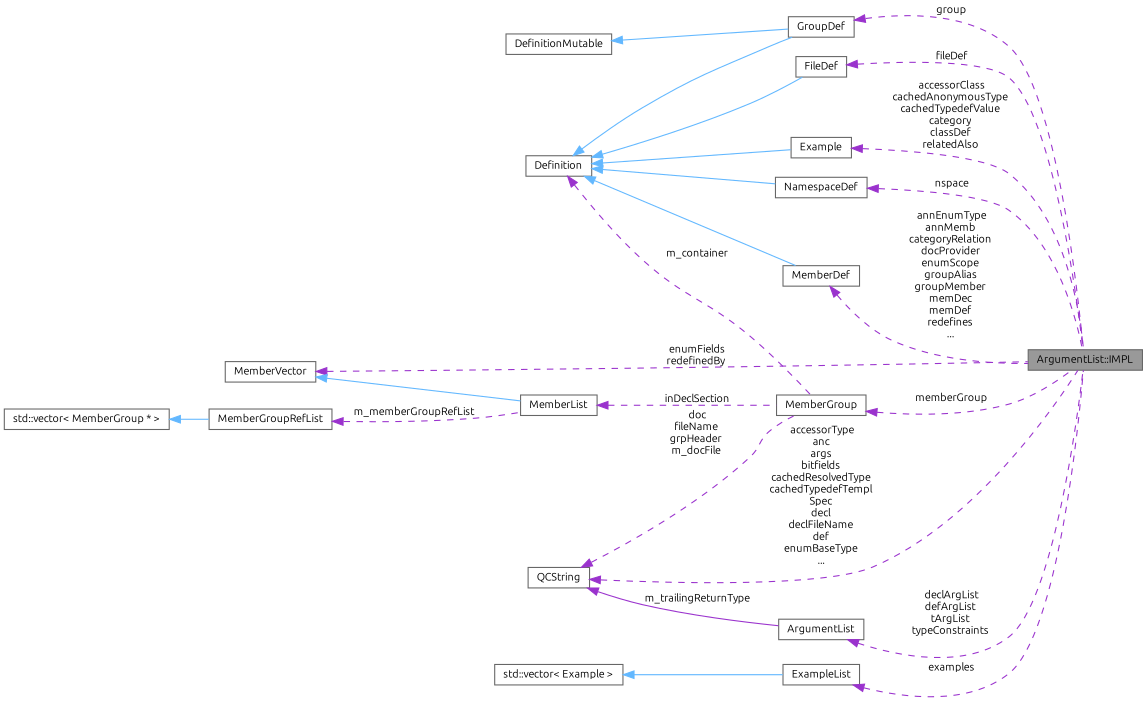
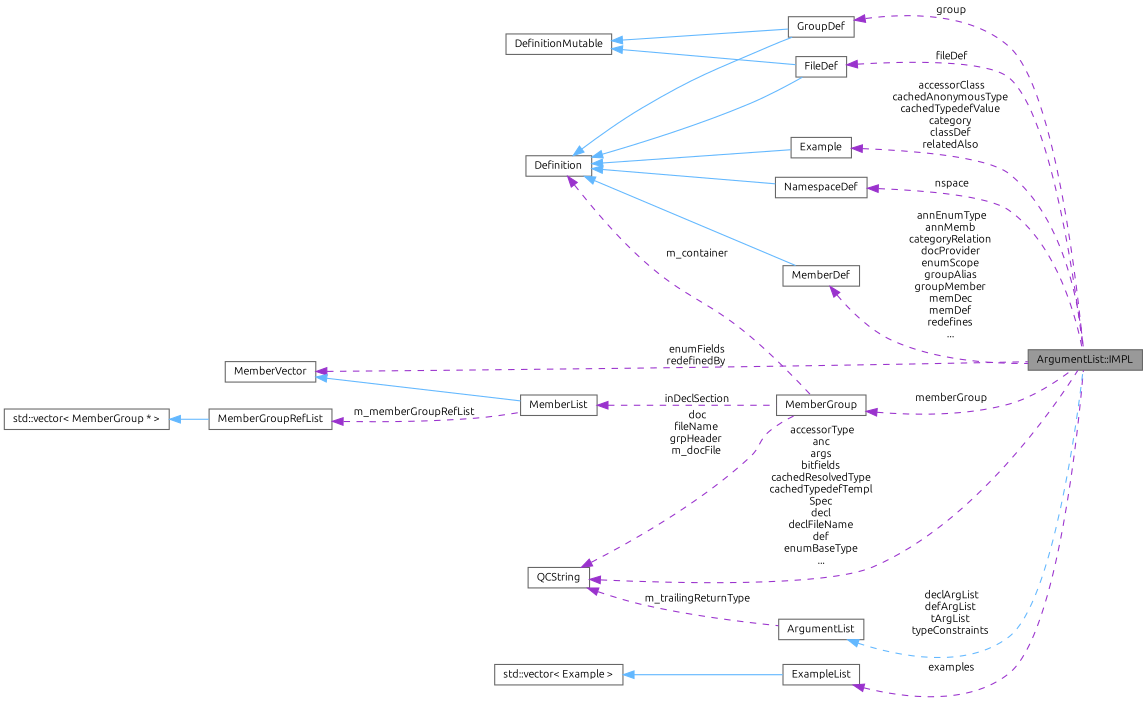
  digraph {
    fontname=Ubuntu
    rankdir=LR
    node [color=gray40 fillcolor=white fontname=Ubuntu fontsize=10 shape=box style=filled]
    edge [color=darkorchid3 dir=back fontname=Ubuntu fontsize=10 labelfontname=Helvetica labelfontsize=10 style=dashed]
    n1 [fillcolor=grey60 fontcolor=black height=0.2 label="ArgumentList::IMPL" width=0.4]
    n2 [height=0.2 label=Example width=0.4]
    n3 [height=0.2 label=Definition width=0.4]
    n4 [height=0.2 label=FileDef width=0.4]
    n5 [height=0.2 label=NamespaceDef width=0.4]
    n6 [height=0.2 label=MemberDef width=0.4]
    n7 [height=0.2 label=MemberGroup width=0.4]
    n8 [height=0.2 label=GroupDef width=0.4]
    n9 [height=0.2 label=DefinitionMutable width=0.4]
    n10 [height=0.2 label=MemberVector width=0.4]
    n11 [height=0.2 label=MemberList width=0.4]
    n12 [height=0.2 label=ExampleList width=0.4]
    n13 [height=0.2 label="std::vector\< Example \>" width=0.4]
    n14 [height=0.2 label=QCString width=0.4]
    n15 [height=0.2 label=ArgumentList width=0.4]
    n16 [height=0.2 label=MemberGroupRefList width=0.4]
    n17 [height=0.2 label="std::vector\< MemberGroup * \>" width=0.4]
    n2 -> n1 [label=" accessorClass\ncachedAnonymousType\ncachedTypedefValue\ncategory\nclassDef\nrelatedAlso"]
    n3 -> n2 [color=steelblue1 style=solid]
    n3 -> n4 [color=steelblue1 style=solid]
    n3 -> n5 [color=steelblue1 style=solid]
    n3 -> n6 [color=steelblue1 style=solid]
    n3 -> n7 [label=" m_container"]
    n3 -> n8 [color=steelblue1 style=solid]
    n4 -> n1 [label=" fileDef"]
    n5 -> n1 [label=" nspace"]
    n6 -> n1 [label=" annEnumType\nannMemb\ncategoryRelation\ndocProvider\nenumScope\ngroupAlias\ngroupMember\nmemDec\nmemDef\nredefines\n..."]
    n7 -> n1 [label=" memberGroup"]
    n8 -> n1 [label=" group"]
+   n9 -> n4 [color=steelblue1 style=solid]
    n9 -> n8 [color=steelblue1 style=solid]
    n10 -> n1 [label=" enumFields\nredefinedBy"]
    n10 -> n11 [color=steelblue1 style=solid]
    n11 -> n7 [label=" inDeclSection"]
    n12 -> n1 [label=" examples"]
    n13 -> n12 [color=steelblue1 style=solid]
    n14 -> n1 [label=" accessorType\nanc\nargs\nbitfields\ncachedResolvedType\ncachedTypedefTempl\lSpec\ndecl\ndeclFileName\ndef\nenumBaseType\n..."]
    n14 -> n7 [label=" doc\nfileName\ngrpHeader\nm_docFile"]
-   n14 -> n15 [label=" m_trailingReturnType" style=solid]
-   n15 -> n1 [label=" declArgList\ndefArgList\ntArgList\ntypeConstraints"]
+   n14 -> n15 [label=" m_trailingReturnType"]
+   n15 -> n1 [color=steelblue1 label=" declArgList\ndefArgList\ntArgList\ntypeConstraints"]
    n16 -> n11 [label=" m_memberGroupRefList"]
    n17 -> n16 [color=steelblue1 style=solid]
  }
